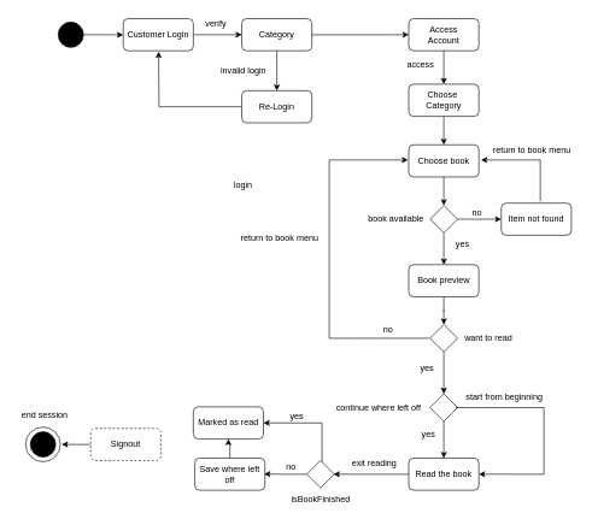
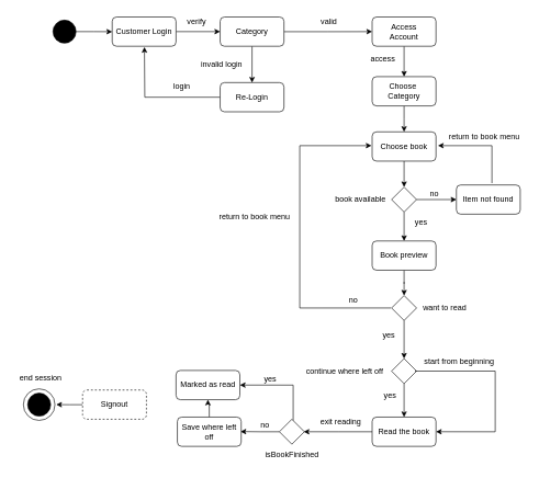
  <mxCell id="0" />
  <mxCell id="1" parent="0" />
  <mxCell id="2" value="" style="edgeStyle=orthogonalEdgeStyle;rounded=0;orthogonalLoop=1;jettySize=auto;html=1;" parent="1" source="3" target="5" edge="1"><mxGeometry relative="1" as="geometry" /></mxCell>
  <mxCell id="3" value="" style="ellipse;whiteSpace=wrap;html=1;aspect=fixed;fillColor=#000000;" parent="1" vertex="1"><mxGeometry x="80" y="30" width="35" height="35" as="geometry" /></mxCell>
  <mxCell id="4" value="" style="edgeStyle=orthogonalEdgeStyle;rounded=0;orthogonalLoop=1;jettySize=auto;html=1;" parent="1" source="5" target="8" edge="1"><mxGeometry relative="1" as="geometry" /></mxCell>
  <mxCell id="5" value="Customer Login" style="rounded=1;whiteSpace=wrap;html=1;" parent="1" vertex="1"><mxGeometry x="170" y="25.25" width="97" height="44.5" as="geometry" /></mxCell>
  <mxCell id="6" value="" style="edgeStyle=orthogonalEdgeStyle;rounded=0;orthogonalLoop=1;jettySize=auto;html=1;" parent="1" source="8" target="10" edge="1"><mxGeometry relative="1" as="geometry" /></mxCell>
  <mxCell id="7" style="edgeStyle=orthogonalEdgeStyle;rounded=0;orthogonalLoop=1;jettySize=auto;html=1;entryX=0;entryY=0.5;entryDx=0;entryDy=0;" parent="1" source="8" target="12" edge="1"><mxGeometry relative="1" as="geometry" /></mxCell>
  <mxCell id="8" value="Category" style="rounded=1;whiteSpace=wrap;html=1;" parent="1" vertex="1"><mxGeometry x="334" y="25.25" width="97" height="44.5" as="geometry" /></mxCell>
  <mxCell id="9" style="edgeStyle=orthogonalEdgeStyle;rounded=0;orthogonalLoop=1;jettySize=auto;html=1;" parent="1" source="10" edge="1"><mxGeometry relative="1" as="geometry"><mxPoint x="219" y="71" as="targetPoint" /></mxGeometry></mxCell>
  <mxCell id="10" value="Re-Login" style="rounded=1;whiteSpace=wrap;html=1;" parent="1" vertex="1"><mxGeometry x="334" y="125" width="97" height="44.5" as="geometry" /></mxCell>
  <mxCell id="11" style="edgeStyle=orthogonalEdgeStyle;rounded=0;orthogonalLoop=1;jettySize=auto;html=1;entryX=0.5;entryY=0;entryDx=0;entryDy=0;" parent="1" source="12" target="14" edge="1"><mxGeometry relative="1" as="geometry" /></mxCell>
  <mxCell id="12" value="Access&lt;div&gt;Account&lt;/div&gt;" style="rounded=1;whiteSpace=wrap;html=1;" parent="1" vertex="1"><mxGeometry x="565" y="25.25" width="97" height="44.5" as="geometry" /></mxCell>
  <mxCell id="13" value="" style="edgeStyle=orthogonalEdgeStyle;rounded=0;orthogonalLoop=1;jettySize=auto;html=1;" parent="1" source="14" target="21" edge="1"><mxGeometry relative="1" as="geometry" /></mxCell>
  <mxCell id="14" value="Choose&amp;nbsp;&lt;div&gt;Category&lt;/div&gt;" style="rounded=1;whiteSpace=wrap;html=1;" parent="1" vertex="1"><mxGeometry x="565" y="116" width="97" height="44.5" as="geometry" /></mxCell>
- <mxCell id="15" value="login" style="text;html=1;align=center;verticalAlign=middle;whiteSpace=wrap;rounded=0;" parent="1" vertex="1"><mxGeometry x="306" y="241" width="60" height="30" as="geometry" /></mxCell>
+ <mxCell id="15" value="login" style="text;html=1;align=center;verticalAlign=middle;whiteSpace=wrap;rounded=0;" parent="1" vertex="1"><mxGeometry x="246" y="116" width="60" height="30" as="geometry" /></mxCell>
  <mxCell id="16" value="verify" style="text;html=1;align=center;verticalAlign=middle;resizable=0;points=[];autosize=1;strokeColor=none;fillColor=none;" parent="1" vertex="1"><mxGeometry x="274" y="20" width="47" height="26" as="geometry" /></mxCell>
  <mxCell id="17" value="invalid login" style="text;html=1;align=center;verticalAlign=middle;resizable=0;points=[];autosize=1;strokeColor=none;fillColor=none;" parent="1" vertex="1"><mxGeometry x="295" y="84" width="81" height="26" as="geometry" /></mxCell>
+ <mxCell id="18" value="valid" style="text;html=1;align=center;verticalAlign=middle;resizable=0;points=[];autosize=1;strokeColor=none;fillColor=none;" parent="1" vertex="1"><mxGeometry x="477" y="20" width="43" height="26" as="geometry" /></mxCell>
  <mxCell id="19" value="access" style="text;html=1;align=center;verticalAlign=middle;resizable=0;points=[];autosize=1;strokeColor=none;fillColor=none;" parent="1" vertex="1"><mxGeometry x="553" y="76" width="55" height="26" as="geometry" /></mxCell>
  <mxCell id="20" value="" style="edgeStyle=orthogonalEdgeStyle;rounded=0;orthogonalLoop=1;jettySize=auto;html=1;" parent="1" source="21" target="24" edge="1"><mxGeometry relative="1" as="geometry" /></mxCell>
  <mxCell id="21" value="Choose&amp;nbsp;&lt;span style=&quot;background-color: initial;&quot;&gt;book&lt;/span&gt;" style="rounded=1;whiteSpace=wrap;html=1;" parent="1" vertex="1"><mxGeometry x="565" y="200" width="97" height="44.5" as="geometry" /></mxCell>
  <mxCell id="22" style="edgeStyle=orthogonalEdgeStyle;rounded=0;orthogonalLoop=1;jettySize=auto;html=1;entryX=0;entryY=0.5;entryDx=0;entryDy=0;" parent="1" source="24" target="26" edge="1"><mxGeometry relative="1" as="geometry" /></mxCell>
  <mxCell id="23" style="edgeStyle=orthogonalEdgeStyle;rounded=0;orthogonalLoop=1;jettySize=auto;html=1;entryX=0.5;entryY=0;entryDx=0;entryDy=0;" parent="1" source="24" target="32" edge="1"><mxGeometry relative="1" as="geometry" /></mxCell>
  <mxCell id="24" value="" style="rhombus;whiteSpace=wrap;html=1;" parent="1" vertex="1"><mxGeometry x="594.5" y="284" width="38" height="38" as="geometry" /></mxCell>
  <mxCell id="25" value="book available" style="text;html=1;align=center;verticalAlign=middle;resizable=0;points=[];autosize=1;strokeColor=none;fillColor=none;" parent="1" vertex="1"><mxGeometry x="499.5" y="290" width="95" height="26" as="geometry" /></mxCell>
  <mxCell id="26" value="Item not found" style="rounded=1;whiteSpace=wrap;html=1;" parent="1" vertex="1"><mxGeometry x="693" y="280.75" width="97" height="44.5" as="geometry" /></mxCell>
  <mxCell id="27" value="" style="ellipse;whiteSpace=wrap;html=1;aspect=fixed;" parent="1" vertex="1"><mxGeometry x="35" y="591" width="48" height="48" as="geometry" /></mxCell>
  <mxCell id="28" style="edgeStyle=orthogonalEdgeStyle;rounded=0;orthogonalLoop=1;jettySize=auto;html=1;" parent="1" edge="1"><mxGeometry relative="1" as="geometry"><mxPoint x="747" y="278" as="sourcePoint" /><mxPoint x="665" y="221" as="targetPoint" /><Array as="points"><mxPoint x="747" y="221" /></Array></mxGeometry></mxCell>
  <mxCell id="29" value="" style="ellipse;whiteSpace=wrap;html=1;aspect=fixed;fillColor=#000000;" parent="1" vertex="1"><mxGeometry x="41.5" y="597.5" width="35" height="35" as="geometry" /></mxCell>
  <mxCell id="30" value="no" style="text;html=1;align=center;verticalAlign=middle;resizable=0;points=[];autosize=1;strokeColor=none;fillColor=none;" parent="1" vertex="1"><mxGeometry x="643" y="280.75" width="31" height="26" as="geometry" /></mxCell>
  <mxCell id="31" value="" style="edgeStyle=orthogonalEdgeStyle;rounded=0;orthogonalLoop=1;jettySize=auto;html=1;" parent="1" source="32" target="39" edge="1"><mxGeometry relative="1" as="geometry" /></mxCell>
  <mxCell id="32" value="Book preview" style="rounded=1;whiteSpace=wrap;html=1;" parent="1" vertex="1"><mxGeometry x="565" y="366" width="97" height="44.5" as="geometry" /></mxCell>
  <mxCell id="33" value="yes" style="text;html=1;align=center;verticalAlign=middle;resizable=0;points=[];autosize=1;strokeColor=none;fillColor=none;" parent="1" vertex="1"><mxGeometry x="620" y="325.25" width="37" height="26" as="geometry" /></mxCell>
  <mxCell id="34" value="return to book menu" style="text;html=1;align=center;verticalAlign=middle;resizable=0;points=[];autosize=1;strokeColor=none;fillColor=none;" parent="1" vertex="1"><mxGeometry x="672" y="195" width="125" height="26" as="geometry" /></mxCell>
  <mxCell id="35" value="" style="edgeStyle=orthogonalEdgeStyle;rounded=0;orthogonalLoop=1;jettySize=auto;html=1;" parent="1" source="36" edge="1"><mxGeometry relative="1" as="geometry"><mxPoint x="461" y="656.25" as="targetPoint" /></mxGeometry></mxCell>
  <mxCell id="36" value="Read the book" style="rounded=1;whiteSpace=wrap;html=1;" parent="1" vertex="1"><mxGeometry x="565" y="634" width="97" height="44.5" as="geometry" /></mxCell>
  <mxCell id="37" style="edgeStyle=orthogonalEdgeStyle;rounded=0;orthogonalLoop=1;jettySize=auto;html=1;" parent="1" edge="1"><mxGeometry relative="1" as="geometry"><mxPoint x="564" y="220.999" as="targetPoint" /><Array as="points"><mxPoint x="455" y="467.97" /><mxPoint x="455" y="220.97" /></Array><mxPoint x="593.5" y="467.97" as="sourcePoint" /></mxGeometry></mxCell>
  <mxCell id="38" value="" style="edgeStyle=orthogonalEdgeStyle;rounded=0;orthogonalLoop=1;jettySize=auto;html=1;" parent="1" source="39" target="45" edge="1"><mxGeometry relative="1" as="geometry" /></mxCell>
  <mxCell id="39" value="" style="rhombus;whiteSpace=wrap;html=1;" parent="1" vertex="1"><mxGeometry x="594.5" y="449" width="38" height="38" as="geometry" /></mxCell>
  <mxCell id="40" value="want to read" style="text;html=1;align=center;verticalAlign=middle;resizable=0;points=[];autosize=1;strokeColor=none;fillColor=none;" parent="1" vertex="1"><mxGeometry x="632.5" y="455" width="84" height="26" as="geometry" /></mxCell>
  <mxCell id="41" value="no" style="text;html=1;align=center;verticalAlign=middle;resizable=0;points=[];autosize=1;strokeColor=none;fillColor=none;" parent="1" vertex="1"><mxGeometry x="520" y="443" width="31" height="26" as="geometry" /></mxCell>
  <mxCell id="42" value="return to book menu" style="text;html=1;align=center;verticalAlign=middle;resizable=0;points=[];autosize=1;strokeColor=none;fillColor=none;" parent="1" vertex="1"><mxGeometry x="323" y="316" width="125" height="26" as="geometry" /></mxCell>
  <mxCell id="43" value="yes" style="text;html=1;align=center;verticalAlign=middle;resizable=0;points=[];autosize=1;strokeColor=none;fillColor=none;" parent="1" vertex="1"><mxGeometry x="571" y="497" width="37" height="26" as="geometry" /></mxCell>
  <mxCell id="44" value="" style="edgeStyle=orthogonalEdgeStyle;rounded=0;orthogonalLoop=1;jettySize=auto;html=1;" parent="1" source="45" target="36" edge="1"><mxGeometry relative="1" as="geometry" /></mxCell>
  <mxCell id="45" value="" style="rhombus;whiteSpace=wrap;html=1;" parent="1" vertex="1"><mxGeometry x="594.5" y="545" width="38" height="38" as="geometry" /></mxCell>
  <mxCell id="46" value="continue where left off" style="text;html=1;align=center;verticalAlign=middle;resizable=0;points=[];autosize=1;strokeColor=none;fillColor=none;" parent="1" vertex="1"><mxGeometry x="455" y="551" width="135" height="26" as="geometry" /></mxCell>
  <mxCell id="47" value="yes" style="text;html=1;align=center;verticalAlign=middle;resizable=0;points=[];autosize=1;strokeColor=none;fillColor=none;" parent="1" vertex="1"><mxGeometry x="573" y="588" width="37" height="26" as="geometry" /></mxCell>
  <mxCell id="48" style="edgeStyle=orthogonalEdgeStyle;rounded=0;orthogonalLoop=1;jettySize=auto;html=1;entryX=1;entryY=0.5;entryDx=0;entryDy=0;" parent="1" target="36" edge="1"><mxGeometry relative="1" as="geometry"><mxPoint x="713" y="660" as="targetPoint" /><mxPoint x="630" y="564" as="sourcePoint" /><Array as="points"><mxPoint x="752" y="564" /><mxPoint x="752" y="656" /></Array></mxGeometry></mxCell>
  <mxCell id="49" value="start from beginning" style="text;html=1;align=center;verticalAlign=middle;resizable=0;points=[];autosize=1;strokeColor=none;fillColor=none;" parent="1" vertex="1"><mxGeometry x="635" y="537" width="124" height="26" as="geometry" /></mxCell>
  <mxCell id="50" value="exit reading" style="text;html=1;align=center;verticalAlign=middle;resizable=0;points=[];autosize=1;strokeColor=none;fillColor=none;" parent="1" vertex="1"><mxGeometry x="477" y="628" width="80" height="26" as="geometry" /></mxCell>
  <mxCell id="51" style="edgeStyle=orthogonalEdgeStyle;rounded=0;orthogonalLoop=1;jettySize=auto;html=1;" parent="1" source="53" edge="1"><mxGeometry relative="1" as="geometry"><mxPoint x="365" y="656" as="targetPoint" /></mxGeometry></mxCell>
  <mxCell id="52" style="edgeStyle=orthogonalEdgeStyle;rounded=0;orthogonalLoop=1;jettySize=auto;html=1;entryX=1;entryY=0.5;entryDx=0;entryDy=0;" parent="1" source="53" target="59" edge="1"><mxGeometry relative="1" as="geometry"><mxPoint x="443" y="587" as="targetPoint" /><Array as="points"><mxPoint x="445" y="585" /></Array></mxGeometry></mxCell>
  <mxCell id="53" value="" style="rhombus;whiteSpace=wrap;html=1;" parent="1" vertex="1"><mxGeometry x="424" y="637.25" width="38" height="38" as="geometry" /></mxCell>
  <mxCell id="54" value="isBookFinished" style="text;html=1;align=center;verticalAlign=middle;resizable=0;points=[];autosize=1;strokeColor=none;fillColor=none;" parent="1" vertex="1"><mxGeometry x="393.5" y="678.5" width="99" height="26" as="geometry" /></mxCell>
  <mxCell id="55" value="no" style="text;html=1;align=center;verticalAlign=middle;resizable=0;points=[];autosize=1;strokeColor=none;fillColor=none;" parent="1" vertex="1"><mxGeometry x="386" y="634" width="31" height="26" as="geometry" /></mxCell>
  <mxCell id="56" style="edgeStyle=orthogonalEdgeStyle;rounded=0;orthogonalLoop=1;jettySize=auto;html=1;" parent="1" source="57" target="59" edge="1"><mxGeometry relative="1" as="geometry" /></mxCell>
  <mxCell id="57" value="Save where left off" style="rounded=1;whiteSpace=wrap;html=1;" parent="1" vertex="1"><mxGeometry x="269" y="634" width="97" height="44.5" as="geometry" /></mxCell>
  <mxCell id="58" value="yes" style="text;html=1;align=center;verticalAlign=middle;resizable=0;points=[];autosize=1;strokeColor=none;fillColor=none;" parent="1" vertex="1"><mxGeometry x="391.5" y="563" width="37" height="26" as="geometry" /></mxCell>
  <mxCell id="59" value="Marked as read" style="rounded=1;whiteSpace=wrap;html=1;" parent="1" vertex="1"><mxGeometry x="267" y="563" width="97" height="44.5" as="geometry" /></mxCell>
  <mxCell id="60" style="edgeStyle=orthogonalEdgeStyle;rounded=0;orthogonalLoop=1;jettySize=auto;html=1;" parent="1" source="61" edge="1"><mxGeometry relative="1" as="geometry"><mxPoint x="85" y="615" as="targetPoint" /></mxGeometry></mxCell>
  <mxCell id="61" value="Signout" style="rounded=1;whiteSpace=wrap;html=1;dashed=1;" parent="1" vertex="1"><mxGeometry x="125" y="592.75" width="97" height="44.5" as="geometry" /></mxCell>
  <mxCell id="62" value="end session" style="text;html=1;align=center;verticalAlign=middle;resizable=0;points=[];autosize=1;strokeColor=none;fillColor=none;" parent="1" vertex="1"><mxGeometry x="20" y="562" width="82" height="26" as="geometry" /></mxCell>
